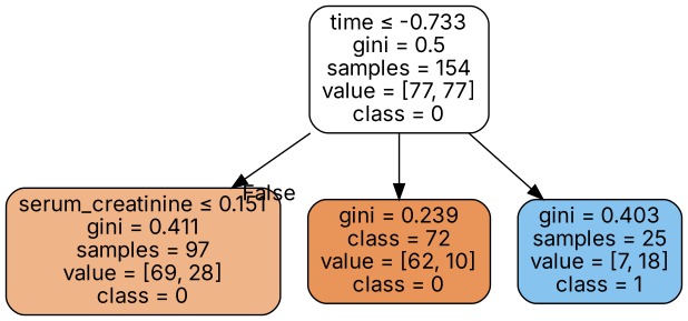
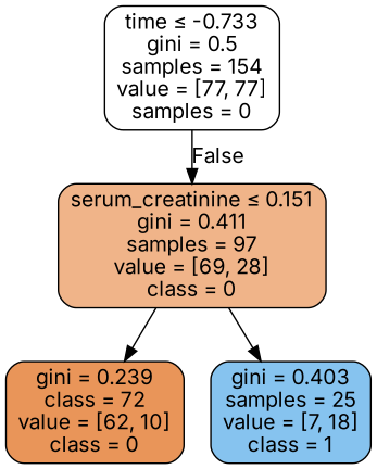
  digraph {
    fontname=Inter
    node [color=black fontname=Inter shape=box style="filled, rounded"]
    edge [fontname=Inter]
-   n1 [fillcolor="#ffffff" label=<time &le; -0.733<br/>gini = 0.5<br/>samples = 154<br/>value = [77, 77]<br/>class = 0>]
+   n1 [fillcolor="#ffffff" label=<time &le; -0.733<br/>gini = 0.5<br/>samples = 154<br/>value = [77, 77]<br/>samples = 0>]
    n2 [fillcolor="#f0b489" label=<serum_creatinine &le; 0.151<br/>gini = 0.411<br/>samples = 97<br/>value = [69, 28]<br/>class = 0>]
    n3 [fillcolor="#e99559" label=<gini = 0.239<br/>class = 72<br/>value = [62, 10]<br/>class = 0>]
    n4 [fillcolor="#86c3ef" label=<gini = 0.403<br/>samples = 25<br/>value = [7, 18]<br/>class = 1>]
    n1 -> n2 [headlabel=False labelangle=-45 labeldistance=2.5]
-   n1 -> n3
-   n1 -> n4
+   n2 -> n3
+   n2 -> n4
  }
